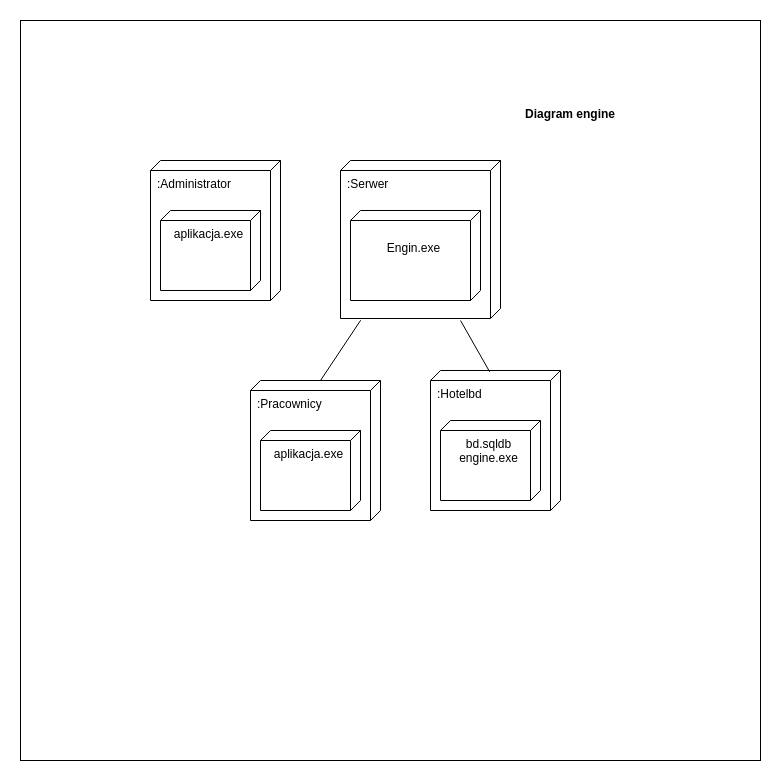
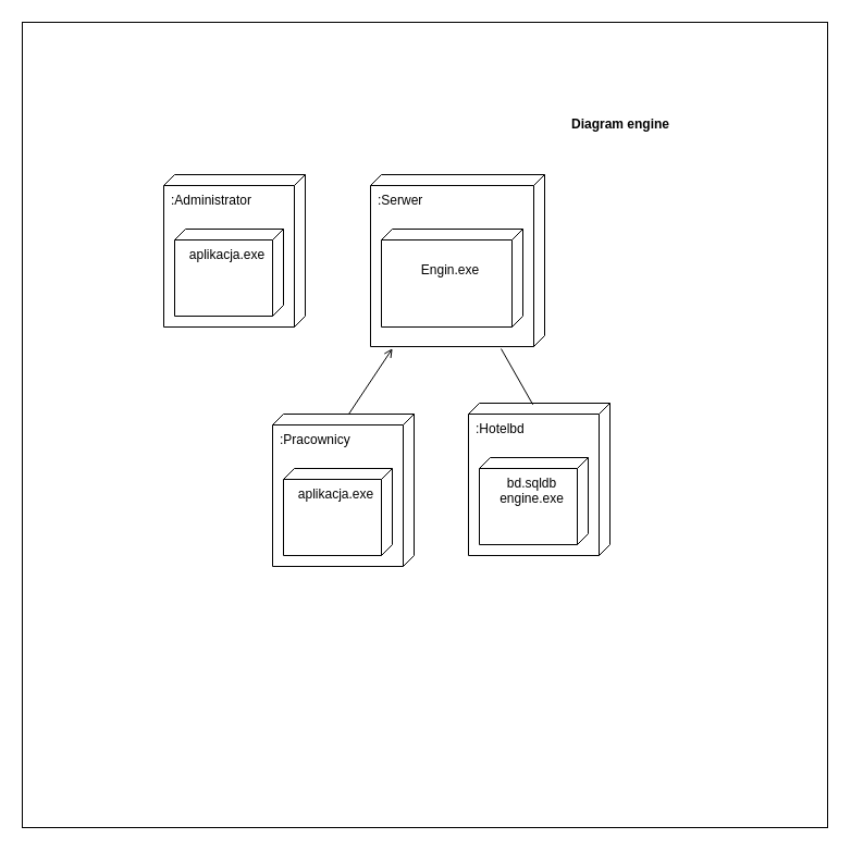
  <mxCell id="0" />
  <mxCell id="1" parent="0" />
  <mxCell id="2" value="" style="whiteSpace=wrap;html=1;aspect=fixed;" vertex="1" parent="1"><mxGeometry x="20" y="20" width="740" height="740" as="geometry" /></mxCell>
  <mxCell id="3" value="Diagram engine" style="text;align=center;fontStyle=1;verticalAlign=middle;spacingLeft=3;spacingRight=3;strokeColor=none;rotatable=0;points=[[0,0.5],[1,0.5]];portConstraint=eastwest;" vertex="1" parent="1"><mxGeometry x="530" y="100" width="80" height="26" as="geometry" /></mxCell>
  <mxCell id="4" value=":Administrator" style="verticalAlign=top;align=left;shape=cube;size=10;direction=south;fontStyle=0;html=1;boundedLbl=1;spacingLeft=5;" vertex="1" parent="1"><mxGeometry x="150" y="160" width="130" height="140" as="geometry" /></mxCell>
  <mxCell id="5" value="aplikacja.exe" style="verticalAlign=top;align=center;shape=cube;size=10;direction=south;html=1;boundedLbl=1;spacingLeft=5;" vertex="1" parent="4"><mxGeometry width="100" height="80" relative="1" as="geometry"><mxPoint x="10" y="50" as="offset" /></mxGeometry></mxCell>
  <mxCell id="6" value=":Serwer" style="verticalAlign=top;align=left;shape=cube;size=10;direction=south;fontStyle=0;html=1;boundedLbl=1;spacingLeft=5;" vertex="1" parent="1"><mxGeometry x="340" y="160" width="160" height="158" as="geometry" /></mxCell>
  <mxCell id="7" value="&lt;br&gt;Engin.exe" style="verticalAlign=top;align=center;shape=cube;size=10;direction=south;html=1;boundedLbl=1;spacingLeft=5;" vertex="1" parent="6"><mxGeometry width="130" height="90" relative="1" as="geometry"><mxPoint x="10" y="50" as="offset" /></mxGeometry></mxCell>
  <mxCell id="8" value=":Pracownicy" style="verticalAlign=top;align=left;shape=cube;size=10;direction=south;fontStyle=0;html=1;boundedLbl=1;spacingLeft=5;" vertex="1" parent="1"><mxGeometry x="250" y="380" width="130" height="140" as="geometry" /></mxCell>
  <mxCell id="9" value="aplikacja.exe" style="verticalAlign=top;align=center;shape=cube;size=10;direction=south;html=1;boundedLbl=1;spacingLeft=5;" vertex="1" parent="8"><mxGeometry width="100" height="80" relative="1" as="geometry"><mxPoint x="10" y="50" as="offset" /></mxGeometry></mxCell>
  <mxCell id="10" value=":Hotelbd" style="verticalAlign=top;align=left;shape=cube;size=10;direction=south;fontStyle=0;html=1;boundedLbl=1;spacingLeft=5;" vertex="1" parent="1"><mxGeometry x="430" y="370" width="130" height="140" as="geometry" /></mxCell>
  <mxCell id="11" value="bd.sqldb&lt;br&gt;engine.exe" style="verticalAlign=top;align=center;shape=cube;size=10;direction=south;html=1;boundedLbl=1;spacingLeft=5;" vertex="1" parent="10"><mxGeometry width="100" height="80" relative="1" as="geometry"><mxPoint x="10" y="50" as="offset" /></mxGeometry></mxCell>
  <mxCell id="12" value="" style="endArrow=none;html=1;rounded=0;exitX=0.009;exitY=0.545;exitDx=0;exitDy=0;exitPerimeter=0;" edge="1" parent="1" source="10"><mxGeometry width="50" height="50" relative="1" as="geometry"><mxPoint x="440" y="380" as="sourcePoint" /><mxPoint x="460" y="320" as="targetPoint" /></mxGeometry></mxCell>
- <mxCell id="13" value="" style="endArrow=none;html=1;rounded=0;exitX=0;exitY=0;exitDx=0;exitDy=60;exitPerimeter=0;entryX=1.011;entryY=0.874;entryDx=0;entryDy=0;entryPerimeter=0;" edge="1" parent="1" source="8" target="6"><mxGeometry width="50" height="50" relative="1" as="geometry"><mxPoint x="410" y="360" as="sourcePoint" /><mxPoint x="460" y="310" as="targetPoint" /></mxGeometry></mxCell>
+ <mxCell id="13" value="" style="endArrow=open;html=1;rounded=0;exitX=0;exitY=0;exitDx=0;exitDy=60;exitPerimeter=0;entryX=1.011;entryY=0.874;entryDx=0;entryDy=0;entryPerimeter=0;" edge="1" parent="1" source="8" target="6"><mxGeometry width="50" height="50" relative="1" as="geometry"><mxPoint x="410" y="360" as="sourcePoint" /><mxPoint x="460" y="310" as="targetPoint" /></mxGeometry></mxCell>
